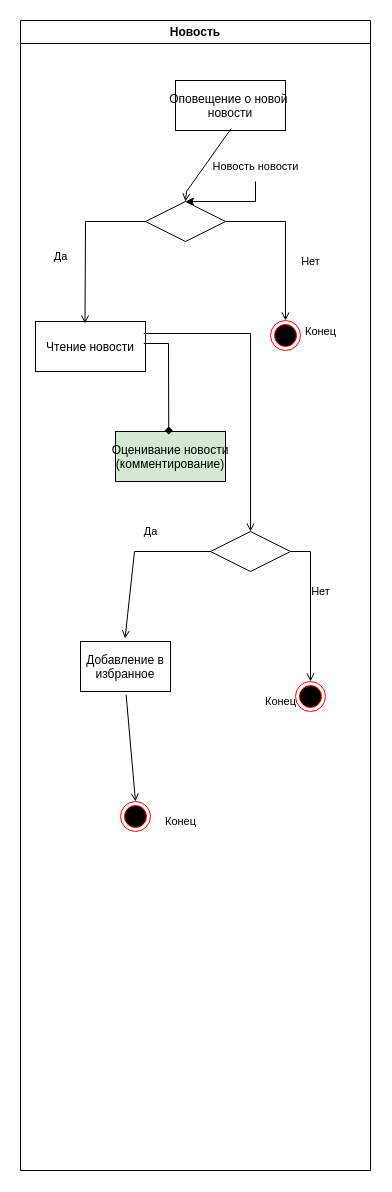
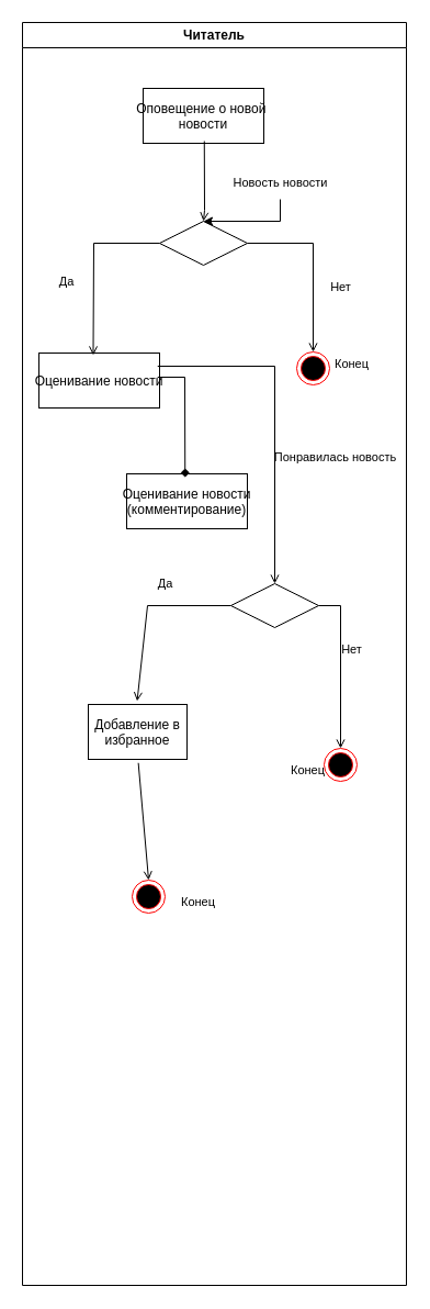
  <mxCell id="0" />
  <mxCell id="1" parent="0" />
- <mxCell id="2" value="Новость" style="swimlane;whiteSpace=wrap" parent="1" vertex="1"><mxGeometry x="20" y="20" width="350" height="1150" as="geometry" /></mxCell>
- <mxCell id="3" value="Оповещение о новой &#10;новости" style="" parent="2" vertex="1"><mxGeometry x="155" y="60" width="110" height="50" as="geometry" /></mxCell>
+ <mxCell id="2" value="Читатель" style="swimlane;whiteSpace=wrap" parent="1" vertex="1"><mxGeometry x="20" y="20" width="350" height="1150" as="geometry" /></mxCell>
+ <mxCell id="3" value="Оповещение о новой &#10;новости" style="" parent="2" vertex="1"><mxGeometry x="110" y="60" width="110" height="50" as="geometry" /></mxCell>
  <mxCell id="4" value="" style="rhombus;fillColor=#FFFFFF;strokeColor=#000000;" parent="2" vertex="1"><mxGeometry x="125" y="181" width="80" height="40" as="geometry" /></mxCell>
  <mxCell id="5" value="" style="endArrow=open;strokeColor=#000000;endFill=1;rounded=0;exitX=0.507;exitY=0.96;exitDx=0;exitDy=0;entryX=0.5;entryY=0;entryDx=0;entryDy=0;exitPerimeter=0;" parent="2" source="3" target="4" edge="1"><mxGeometry relative="1" as="geometry"><mxPoint x="-565" y="170" as="sourcePoint" /><mxPoint x="-565" y="225" as="targetPoint" /><Array as="points"><mxPoint x="166" y="171" /></Array></mxGeometry></mxCell>
  <mxCell id="6" value="" style="edgeStyle=orthogonalEdgeStyle;rounded=0;orthogonalLoop=1;jettySize=auto;html=1;strokeColor=#000000;" edge="1" parent="2" source="7" target="4"><mxGeometry relative="1" as="geometry" /></mxCell>
  <mxCell id="7" value="Новость новости" style="text;html=1;align=center;verticalAlign=middle;resizable=0;points=[];autosize=1;strokeColor=none;fillColor=none;fontSize=11;" parent="2" vertex="1"><mxGeometry x="170" y="131" width="130" height="30" as="geometry" /></mxCell>
- <mxCell id="8" value="Чтение новости" style="" parent="2" vertex="1"><mxGeometry x="15" y="301" width="110" height="50" as="geometry" /></mxCell>
+ <mxCell id="8" value="Оценивание новости" style="" parent="2" vertex="1"><mxGeometry x="15" y="301" width="110" height="50" as="geometry" /></mxCell>
  <mxCell id="9" value="" style="endArrow=open;strokeColor=#000000;endFill=1;rounded=0;exitX=0;exitY=0.5;exitDx=0;exitDy=0;entryX=0.45;entryY=0.04;entryDx=0;entryDy=0;entryPerimeter=0;" parent="2" source="4" target="8" edge="1"><mxGeometry relative="1" as="geometry"><mxPoint x="-565" y="170" as="sourcePoint" /><mxPoint x="-565" y="225" as="targetPoint" /><Array as="points"><mxPoint x="65" y="201" /></Array></mxGeometry></mxCell>
  <mxCell id="10" value="Да" style="text;html=1;align=center;verticalAlign=middle;resizable=0;points=[];autosize=1;strokeColor=none;fillColor=none;fontSize=11;" parent="2" vertex="1"><mxGeometry x="20" y="221" width="40" height="30" as="geometry" /></mxCell>
- <mxCell id="11" value="Оценивание новости&#10;(комментирование)" style="fillColor=#d5e8d4;" parent="2" vertex="1"><mxGeometry x="95" y="411" width="110" height="50" as="geometry" /></mxCell>
+ <mxCell id="11" value="Оценивание новости&#10;(комментирование)" style="" parent="2" vertex="1"><mxGeometry x="95" y="411" width="110" height="50" as="geometry" /></mxCell>
  <mxCell id="12" value="" style="endArrow=diamond;strokeColor=#000000;endFill=1;rounded=0;exitX=0.984;exitY=0.44;exitDx=0;exitDy=0;exitPerimeter=0;entryX=0.484;entryY=0.065;entryDx=0;entryDy=0;entryPerimeter=0;" parent="2" source="8" target="11" edge="1"><mxGeometry relative="1" as="geometry"><mxPoint x="-565" y="170" as="sourcePoint" /><mxPoint x="150" y="391" as="targetPoint" /><Array as="points"><mxPoint x="148" y="323" /></Array></mxGeometry></mxCell>
  <mxCell id="13" value="" style="rhombus;fillColor=#FFFFFF;strokeColor=#000000;" parent="2" vertex="1"><mxGeometry x="190" y="511" width="80" height="40" as="geometry" /></mxCell>
  <mxCell id="14" value="" style="endArrow=open;strokeColor=#000000;endFill=1;rounded=0;exitX=0.984;exitY=0.24;exitDx=0;exitDy=0;exitPerimeter=0;entryX=0.5;entryY=0;entryDx=0;entryDy=0;" parent="2" source="8" target="13" edge="1"><mxGeometry relative="1" as="geometry"><mxPoint x="-565" y="575" as="sourcePoint" /><mxPoint x="-565" y="631" as="targetPoint" /><Array as="points"><mxPoint x="230" y="313" /></Array></mxGeometry></mxCell>
+ <mxCell id="15" value="Понравилась новость" style="text;html=1;align=center;verticalAlign=middle;resizable=0;points=[];autosize=1;strokeColor=none;fillColor=none;fontSize=11;" parent="2" vertex="1"><mxGeometry x="220" y="381" width="130" height="30" as="geometry" /></mxCell>
  <mxCell id="16" value="Добавление в &#10;избранное" style="" parent="2" vertex="1"><mxGeometry x="60" y="621" width="90" height="50" as="geometry" /></mxCell>
  <mxCell id="17" value="" style="endArrow=open;strokeColor=#000000;endFill=1;rounded=0;exitX=0;exitY=0.5;exitDx=0;exitDy=0;entryX=0.495;entryY=-0.06;entryDx=0;entryDy=0;entryPerimeter=0;" parent="2" source="13" target="16" edge="1"><mxGeometry relative="1" as="geometry"><mxPoint x="-565" y="471" as="sourcePoint" /><mxPoint x="-565" y="525" as="targetPoint" /><Array as="points"><mxPoint x="114" y="531" /></Array></mxGeometry></mxCell>
  <mxCell id="18" value="" style="ellipse;shape=endState;fillColor=#000000;strokeColor=#ff0000" parent="2" vertex="1"><mxGeometry x="100" y="781" width="30" height="30" as="geometry" /></mxCell>
  <mxCell id="19" value="" style="endArrow=open;strokeColor=#000000;endFill=1;rounded=0;exitX=0.507;exitY=1.065;exitDx=0;exitDy=0;exitPerimeter=0;entryX=0.5;entryY=0;entryDx=0;entryDy=0;" parent="2" source="16" target="18" edge="1"><mxGeometry relative="1" as="geometry"><mxPoint x="-565" y="575" as="sourcePoint" /><mxPoint x="-565" y="631" as="targetPoint" /></mxGeometry></mxCell>
  <mxCell id="20" value="" style="ellipse;shape=endState;fillColor=#000000;strokeColor=#ff0000" parent="1" vertex="1"><mxGeometry x="270" y="320" width="30" height="30" as="geometry" /></mxCell>
  <mxCell id="21" value="" style="endArrow=open;strokeColor=#000000;endFill=1;rounded=0;exitX=1;exitY=0.5;exitDx=0;exitDy=0;entryX=0.5;entryY=0;entryDx=0;entryDy=0;" parent="1" source="4" target="20" edge="1"><mxGeometry relative="1" as="geometry"><mxPoint x="-545" y="371" as="sourcePoint" /><mxPoint x="-545" y="440" as="targetPoint" /><Array as="points"><mxPoint x="285" y="221" /></Array></mxGeometry></mxCell>
  <mxCell id="22" value="Нет" style="text;html=1;align=center;verticalAlign=middle;resizable=0;points=[];autosize=1;strokeColor=none;fillColor=none;fontSize=11;" parent="1" vertex="1"><mxGeometry x="290" y="246" width="40" height="30" as="geometry" /></mxCell>
  <mxCell id="23" value="Конец" style="text;html=1;align=center;verticalAlign=middle;resizable=0;points=[];autosize=1;strokeColor=none;fillColor=none;fontSize=11;" parent="1" vertex="1"><mxGeometry x="295" y="316" width="50" height="30" as="geometry" /></mxCell>
  <mxCell id="24" value="Да" style="text;html=1;align=center;verticalAlign=middle;resizable=0;points=[];autosize=1;strokeColor=none;fillColor=none;fontSize=11;" parent="1" vertex="1"><mxGeometry x="130" y="516" width="40" height="30" as="geometry" /></mxCell>
  <mxCell id="25" value="Нет" style="text;html=1;align=center;verticalAlign=middle;resizable=0;points=[];autosize=1;strokeColor=none;fillColor=none;fontSize=11;" parent="1" vertex="1"><mxGeometry x="300" y="576" width="40" height="30" as="geometry" /></mxCell>
  <mxCell id="26" value="" style="ellipse;shape=endState;fillColor=#000000;strokeColor=#ff0000" parent="1" vertex="1"><mxGeometry x="295" y="681" width="30" height="30" as="geometry" /></mxCell>
  <mxCell id="27" value="" style="endArrow=open;strokeColor=default;endFill=1;rounded=0;exitX=1;exitY=0.5;exitDx=0;exitDy=0;entryX=0.5;entryY=0;entryDx=0;entryDy=0;" parent="1" source="13" target="26" edge="1"><mxGeometry relative="1" as="geometry"><mxPoint x="-535" y="605" as="sourcePoint" /><mxPoint x="-535" y="661" as="targetPoint" /><Array as="points"><mxPoint x="310" y="551" /></Array></mxGeometry></mxCell>
  <mxCell id="28" value="Конец" style="text;html=1;align=center;verticalAlign=middle;resizable=0;points=[];autosize=1;strokeColor=none;fillColor=none;fontSize=11;" parent="1" vertex="1"><mxGeometry x="255" y="686" width="50" height="30" as="geometry" /></mxCell>
  <mxCell id="29" value="Конец" style="text;html=1;align=center;verticalAlign=middle;resizable=0;points=[];autosize=1;strokeColor=none;fillColor=none;fontSize=11;" parent="1" vertex="1"><mxGeometry x="155" y="806" width="50" height="30" as="geometry" /></mxCell>
